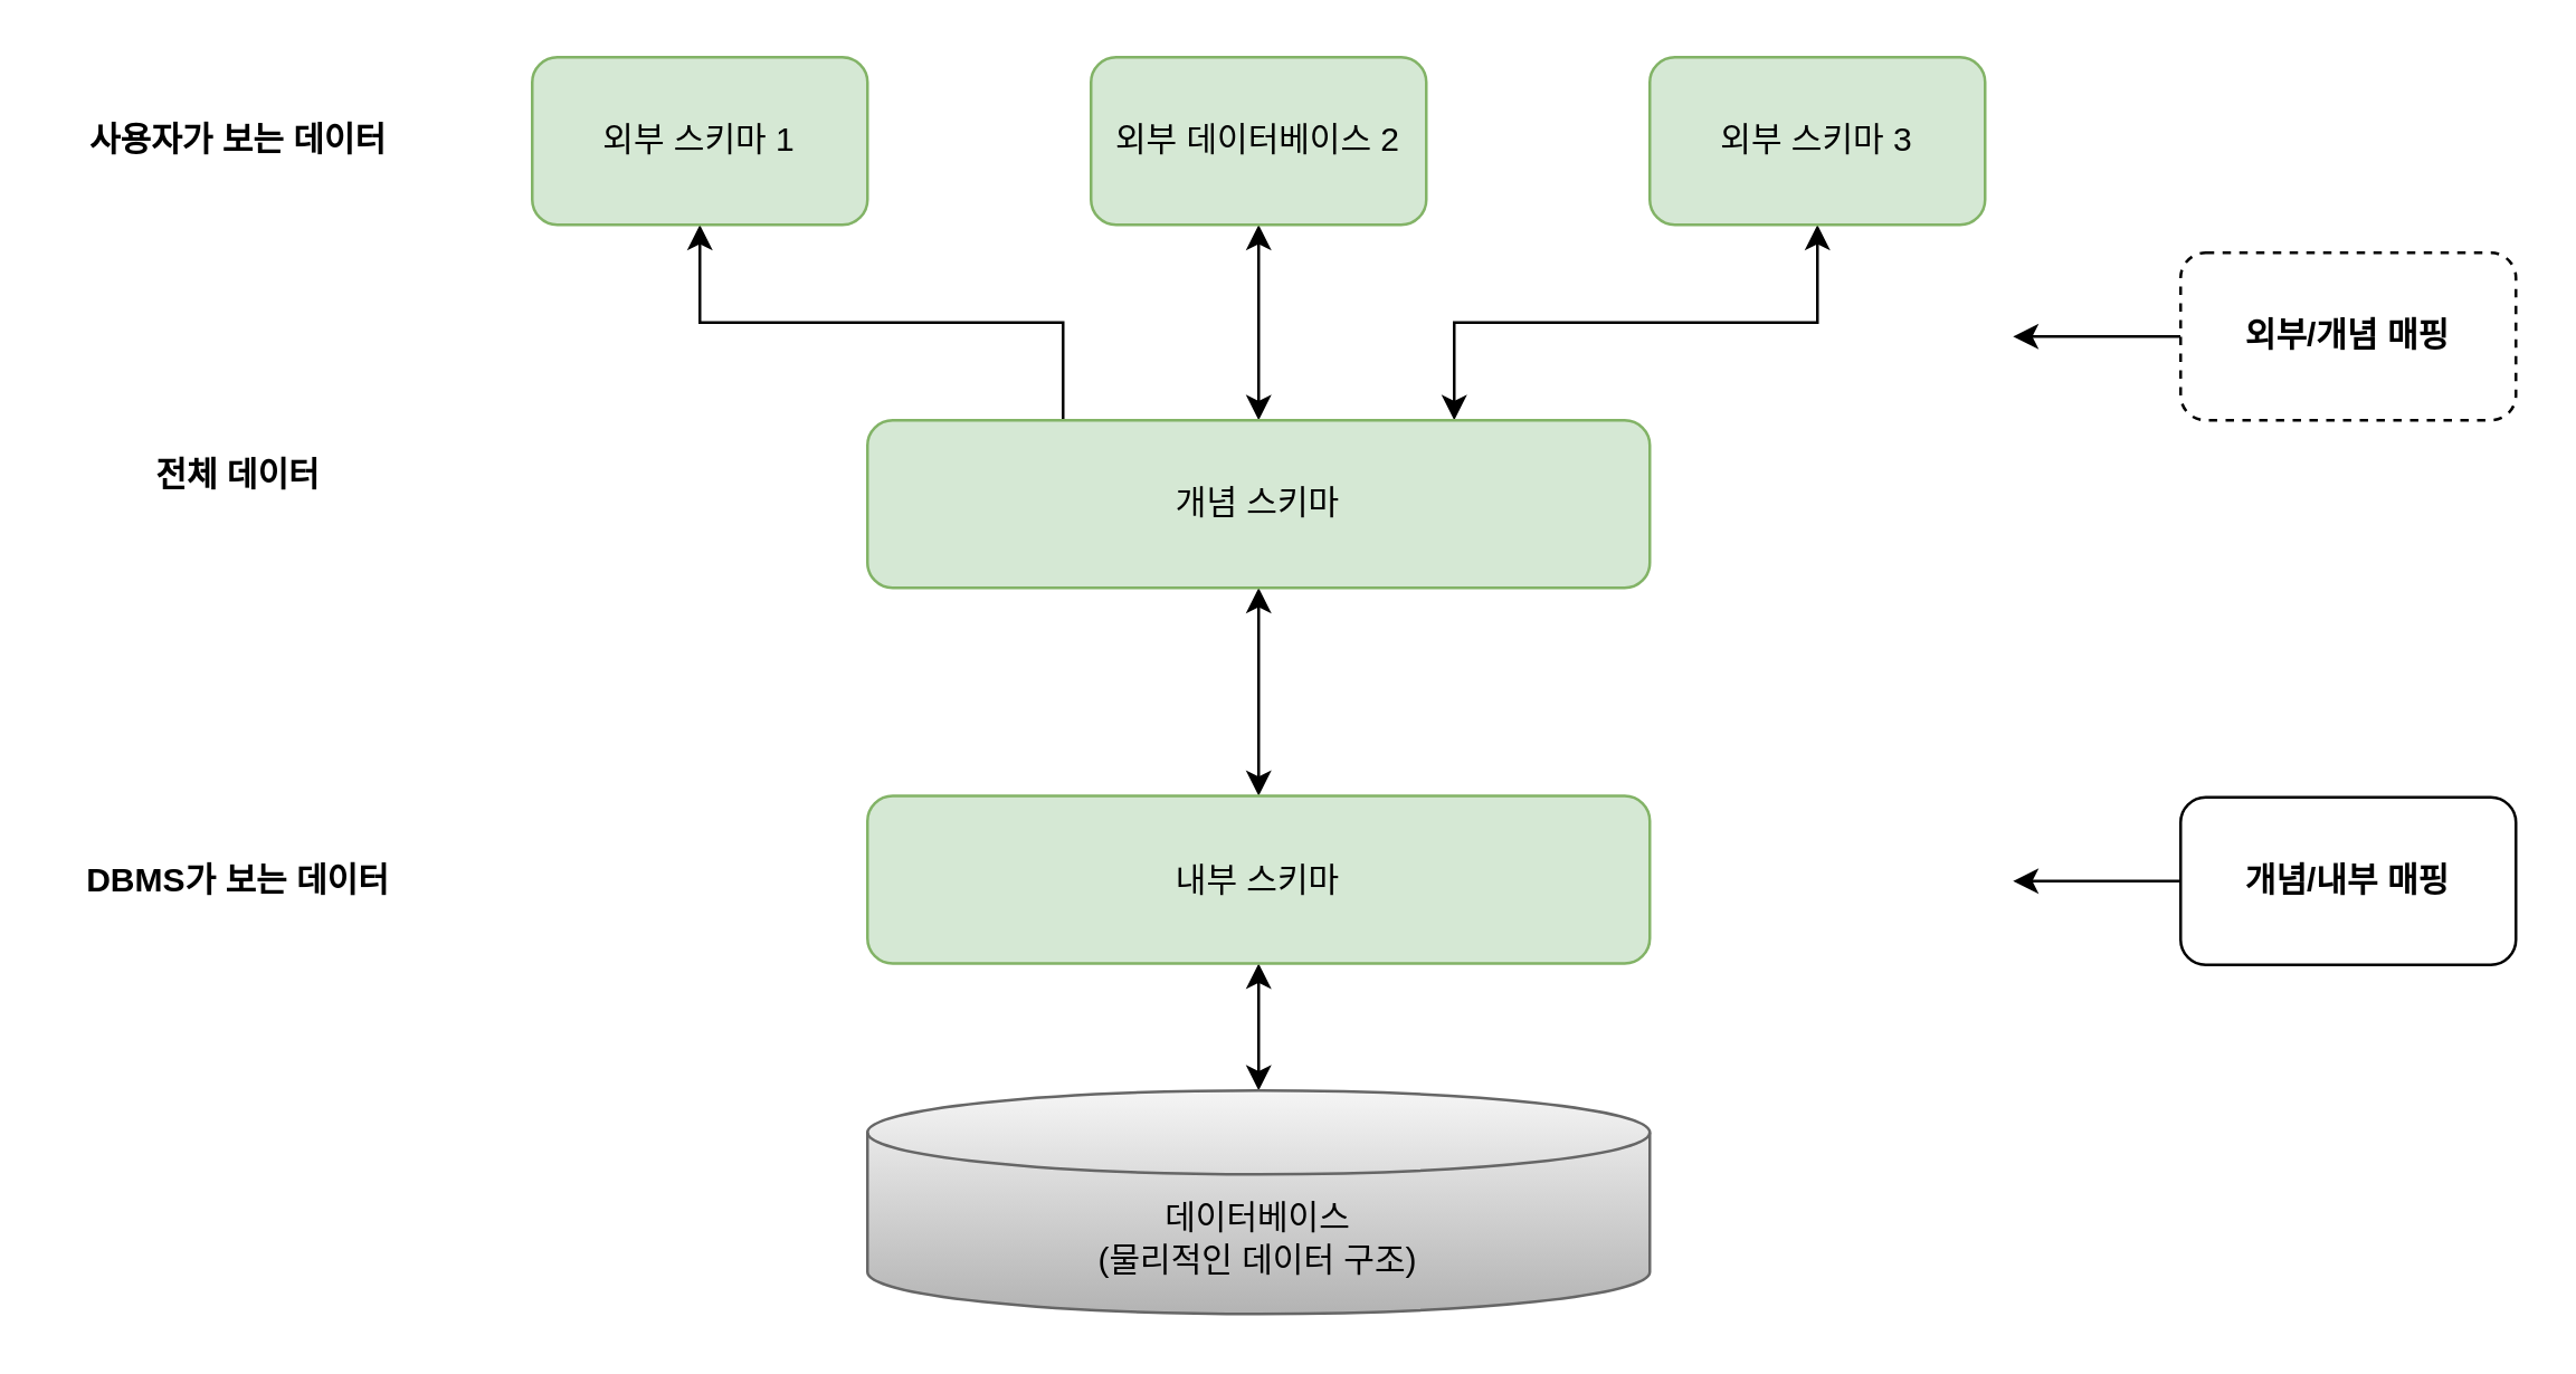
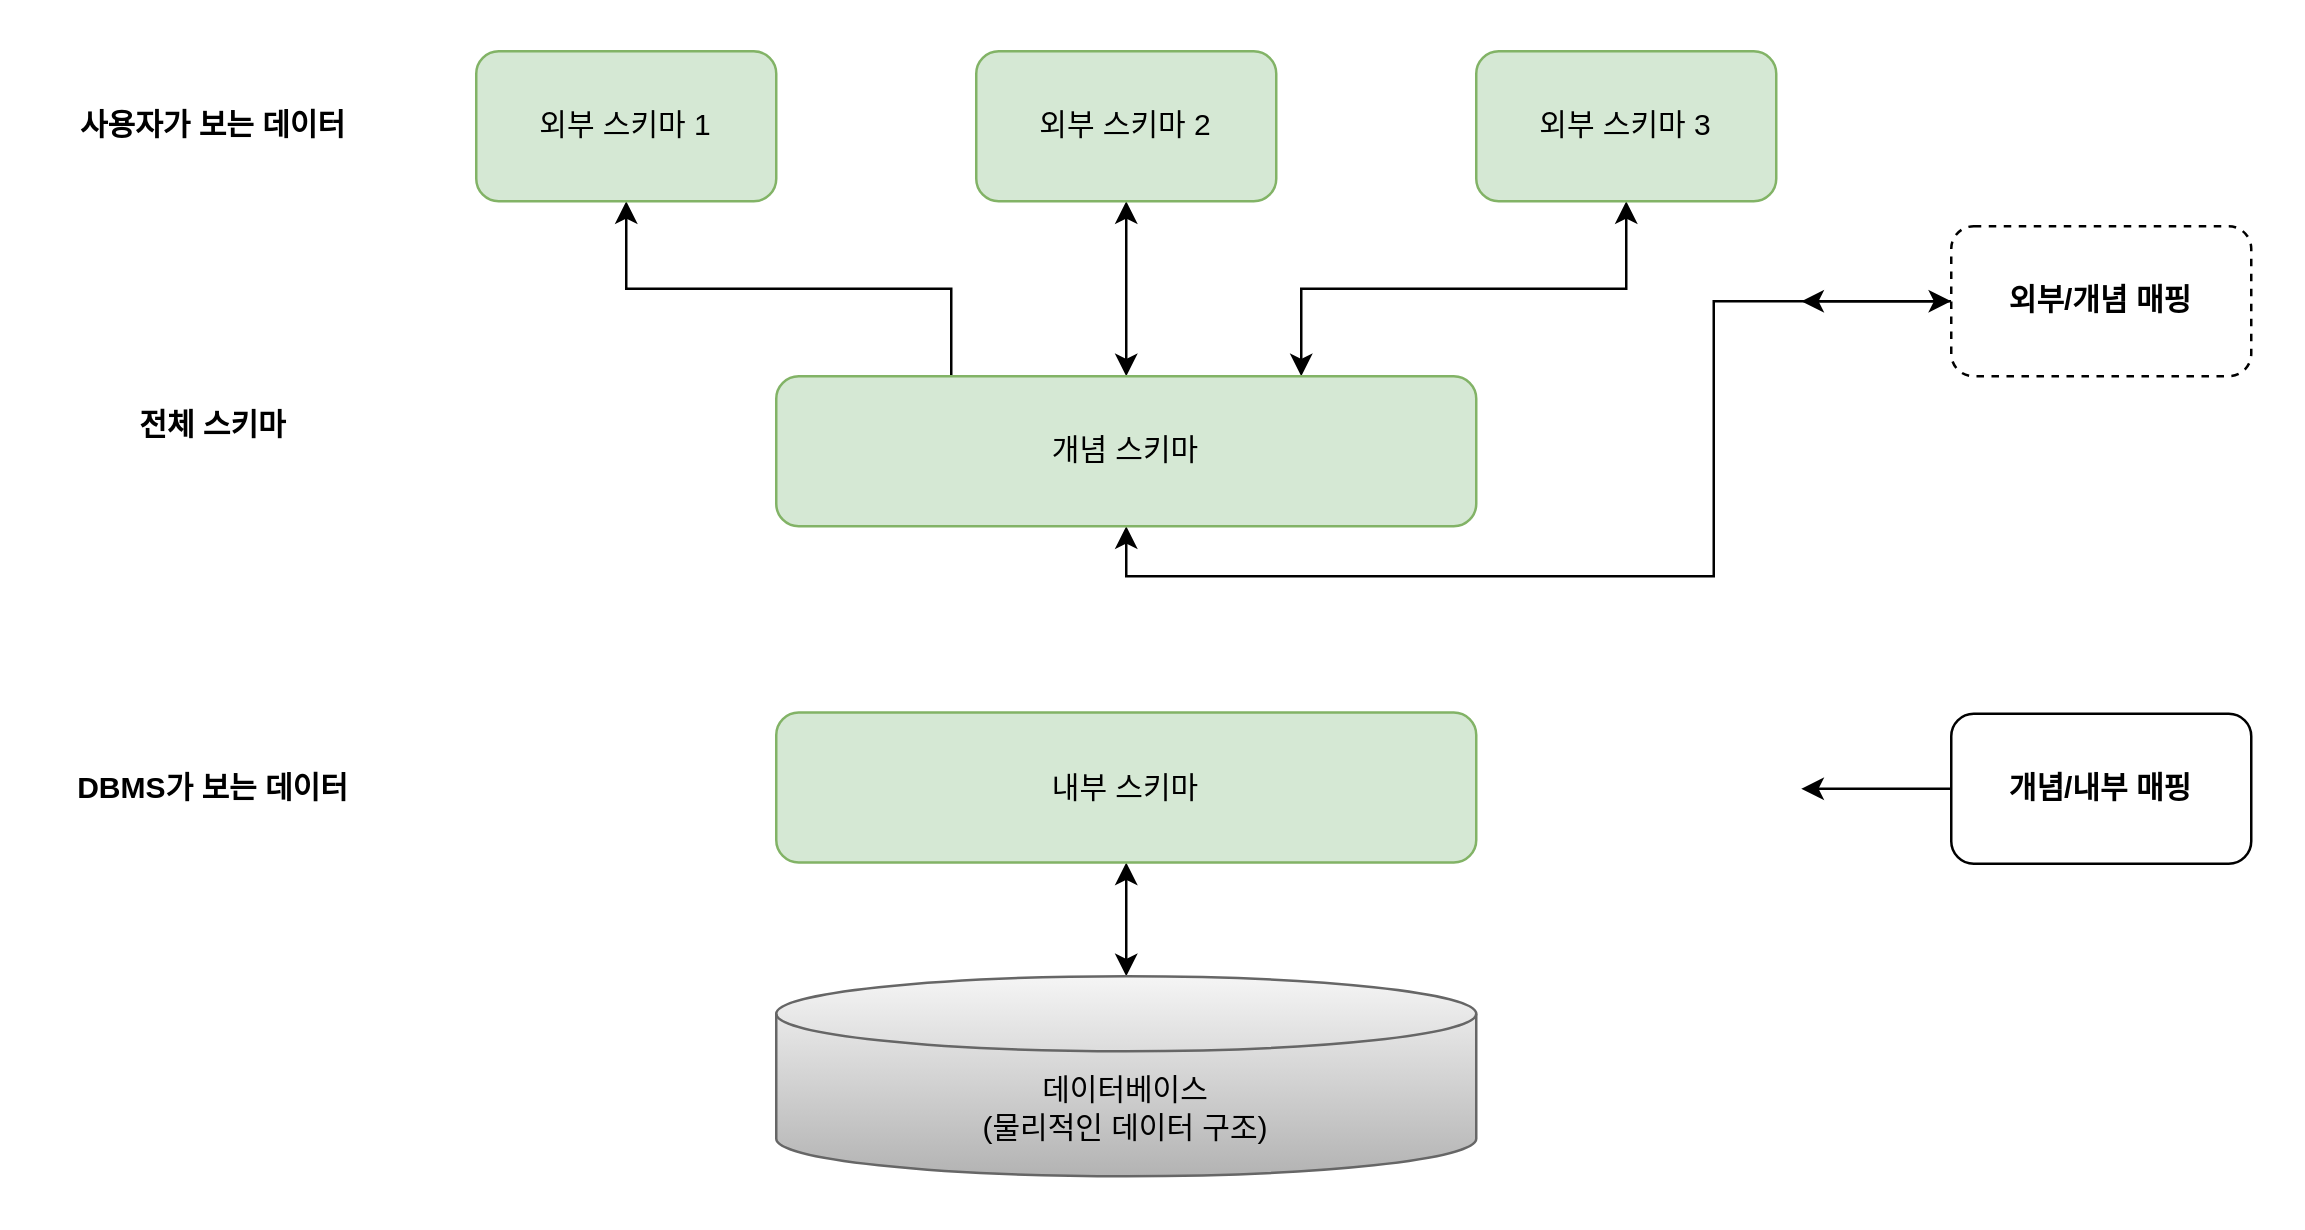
  <mxCell id="0" />
  <mxCell id="1" parent="0" />
  <mxCell id="2" style="edgeStyle=orthogonalEdgeStyle;rounded=0;orthogonalLoop=1;jettySize=auto;html=1;exitX=0.5;exitY=1;exitDx=0;exitDy=0;entryX=0.25;entryY=0;entryDx=0;entryDy=0;startArrow=classic;startFill=1;endArrow=none;" edge="1" parent="1" source="3" target="14"><mxGeometry relative="1" as="geometry" /></mxCell>
  <mxCell id="3" value="외부 스키마 1" style="rounded=1;whiteSpace=wrap;html=1;fillColor=#d5e8d4;strokeColor=#82b366;" vertex="1" parent="1"><mxGeometry x="190" y="20" width="120" height="60" as="geometry" /></mxCell>
  <mxCell id="4" style="edgeStyle=orthogonalEdgeStyle;rounded=0;orthogonalLoop=1;jettySize=auto;html=1;exitX=0.5;exitY=1;exitDx=0;exitDy=0;startArrow=classic;startFill=1;" edge="1" parent="1" source="5"><mxGeometry relative="1" as="geometry"><mxPoint x="450" y="150" as="targetPoint" /></mxGeometry></mxCell>
- <mxCell id="5" value="외부 데이터베이스 2" style="rounded=1;whiteSpace=wrap;html=1;fillColor=#d5e8d4;strokeColor=#82b366;" vertex="1" parent="1"><mxGeometry x="390" y="20" width="120" height="60" as="geometry" /></mxCell>
+ <mxCell id="5" value="외부 스키마 2" style="rounded=1;whiteSpace=wrap;html=1;fillColor=#d5e8d4;strokeColor=#82b366;" vertex="1" parent="1"><mxGeometry x="390" y="20" width="120" height="60" as="geometry" /></mxCell>
  <mxCell id="6" style="edgeStyle=orthogonalEdgeStyle;rounded=0;orthogonalLoop=1;jettySize=auto;html=1;entryX=0.75;entryY=0;entryDx=0;entryDy=0;startArrow=classic;startFill=1;" edge="1" parent="1" source="7" target="14"><mxGeometry relative="1" as="geometry" /></mxCell>
  <mxCell id="7" value="외부 스키마 3" style="rounded=1;whiteSpace=wrap;html=1;fillColor=#d5e8d4;strokeColor=#82b366;" vertex="1" parent="1"><mxGeometry x="590" y="20" width="120" height="60" as="geometry" /></mxCell>
  <mxCell id="8" value="사용자가 보는 데이터" style="text;html=1;strokeColor=none;fillColor=none;align=center;verticalAlign=middle;whiteSpace=wrap;rounded=0;fontStyle=1" vertex="1" parent="1"><mxGeometry x="20" y="40" width="130" height="20" as="geometry" /></mxCell>
  <mxCell id="9" style="edgeStyle=orthogonalEdgeStyle;rounded=0;orthogonalLoop=1;jettySize=auto;html=1;startArrow=none;startFill=0;" edge="1" parent="1" source="10"><mxGeometry relative="1" as="geometry"><mxPoint x="720" y="120" as="targetPoint" /><Array as="points"><mxPoint x="770" y="120" /><mxPoint x="770" y="120" /></Array></mxGeometry></mxCell>
  <mxCell id="10" value="외부/개념 매핑" style="rounded=1;whiteSpace=wrap;html=1;fontStyle=1;dashed=1;" vertex="1" parent="1"><mxGeometry x="780" y="90" width="120" height="60" as="geometry" /></mxCell>
  <mxCell id="11" style="edgeStyle=orthogonalEdgeStyle;rounded=0;orthogonalLoop=1;jettySize=auto;html=1;startArrow=none;startFill=0;" edge="1" parent="1" source="12"><mxGeometry relative="1" as="geometry"><mxPoint x="720" y="315" as="targetPoint" /></mxGeometry></mxCell>
  <mxCell id="12" value="개념/내부 매핑" style="rounded=1;whiteSpace=wrap;html=1;fontStyle=1" vertex="1" parent="1"><mxGeometry x="780" y="285" width="120" height="60" as="geometry" /></mxCell>
- <mxCell id="13" style="edgeStyle=orthogonalEdgeStyle;rounded=0;orthogonalLoop=1;jettySize=auto;html=1;exitX=0.5;exitY=1;exitDx=0;exitDy=0;startArrow=classic;startFill=1;" edge="1" parent="1" source="14" target="16"><mxGeometry relative="1" as="geometry" /></mxCell>
+ <mxCell id="13" style="edgeStyle=orthogonalEdgeStyle;rounded=0;orthogonalLoop=1;jettySize=auto;html=1;exitX=0.5;exitY=1;exitDx=0;exitDy=0;startArrow=classic;startFill=1;" edge="1" parent="1" source="14" target="10"><mxGeometry relative="1" as="geometry" /></mxCell>
  <mxCell id="14" value="개념 스키마" style="rounded=1;whiteSpace=wrap;html=1;fillColor=#d5e8d4;strokeColor=#82b366;" vertex="1" parent="1"><mxGeometry x="310" y="150" width="280" height="60" as="geometry" /></mxCell>
  <mxCell id="15" value="" style="edgeStyle=orthogonalEdgeStyle;rounded=0;orthogonalLoop=1;jettySize=auto;html=1;startArrow=classic;startFill=1;" edge="1" parent="1" source="16" target="17"><mxGeometry relative="1" as="geometry" /></mxCell>
  <mxCell id="16" value="내부 스키마" style="rounded=1;whiteSpace=wrap;html=1;fillColor=#d5e8d4;strokeColor=#82b366;" vertex="1" parent="1"><mxGeometry x="310" y="284.5" width="280" height="60" as="geometry" /></mxCell>
  <mxCell id="17" value="데이터베이스&lt;br&gt;(물리적인 데이터 구조)" style="shape=cylinder3;whiteSpace=wrap;html=1;boundedLbl=1;backgroundOutline=1;size=15;fillColor=#f5f5f5;strokeColor=#666666;gradientColor=#b3b3b3;" vertex="1" parent="1"><mxGeometry x="310" y="390" width="280" height="80" as="geometry" /></mxCell>
- <mxCell id="18" value="전체 데이터" style="text;html=1;strokeColor=none;fillColor=none;align=center;verticalAlign=middle;whiteSpace=wrap;rounded=0;fontStyle=1" vertex="1" parent="1"><mxGeometry x="20" y="160" width="130" height="20" as="geometry" /></mxCell>
+ <mxCell id="18" value="전체 스키마" style="text;html=1;strokeColor=none;fillColor=none;align=center;verticalAlign=middle;whiteSpace=wrap;rounded=0;fontStyle=1" vertex="1" parent="1"><mxGeometry x="20" y="160" width="130" height="20" as="geometry" /></mxCell>
  <mxCell id="19" value="DBMS가 보는 데이터" style="text;html=1;strokeColor=none;fillColor=none;align=center;verticalAlign=middle;whiteSpace=wrap;rounded=0;fontStyle=1" vertex="1" parent="1"><mxGeometry x="20" y="305" width="130" height="20" as="geometry" /></mxCell>
